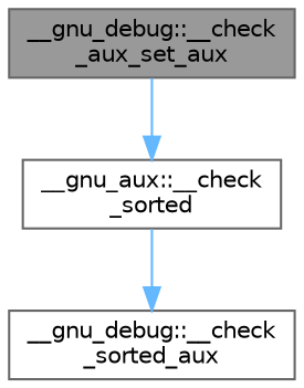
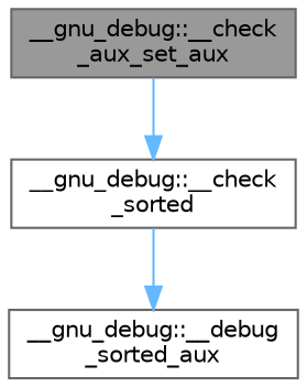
  digraph {
    rankdir=TB
    node [color=grey40 fillcolor=white fontname=Helvetica fontsize=10 shape=box style=filled]
    edge [color=steelblue1 fontname=Helvetica fontsize=10 labelfontname=Helvetica labelfontsize=10 style=solid]
    n1 [color=gray40 fillcolor=grey60 fontcolor=black height=0.2 label="__gnu_debug::__check\l_aux_set_aux" width=0.4]
-   n2 [height=0.2 label="__gnu_aux::__check\l_sorted" width=0.4]
-   n3 [height=0.2 label="__gnu_debug::__check\l_sorted_aux" width=0.4]
+   n2 [height=0.2 label="__gnu_debug::__check\l_sorted" width=0.4]
+   n3 [height=0.2 label="__gnu_debug::__debug\l_sorted_aux" width=0.4]
    n1 -> n2
    n2 -> n3
  }
